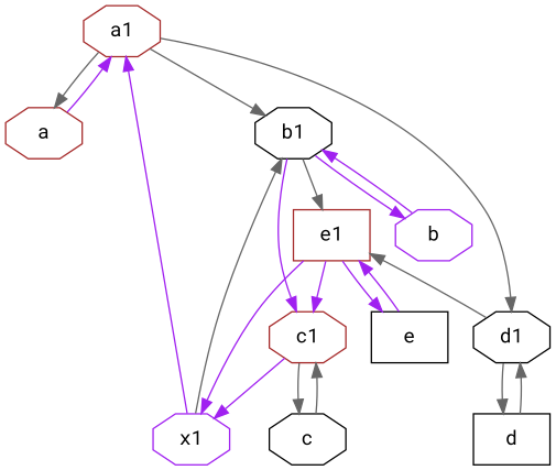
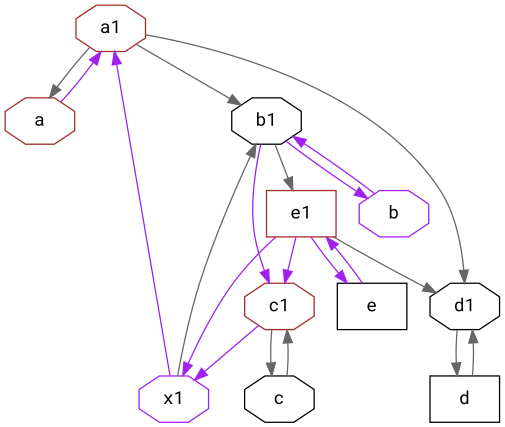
  digraph {
    fontname="Roboto Mono"
    node [color=black fontname="Roboto Mono" shape=octagon]
    edge [color=gray40 fontname="Roboto Mono"]
    a1 [color=brown]
    a [color=brown]
    b1
    d1
    c1 [color=brown]
    e1 [color=brown shape=box]
    b [color=purple]
    d [shape=box]
    x1 [color=purple]
    c
    e [shape=box]
    a1 -> a
    a1 -> b1
    a1 -> d1
    a -> a1 [color=purple]
    b1 -> c1 [color=purple]
    b1 -> e1
    b1 -> b [color=purple]
-   d1 -> e1
+   e1 -> d1
    d1 -> d
    c1 -> x1 [color=purple]
    c1 -> c
    e1 -> c1 [color=purple]
    e1 -> x1 [color=purple]
    e1 -> e [color=purple]
    b -> b1 [color=purple]
    d -> d1
    x1 -> a1 [color=purple]
    x1 -> b1
    c -> c1
    e -> e1 [color=purple]
  }
